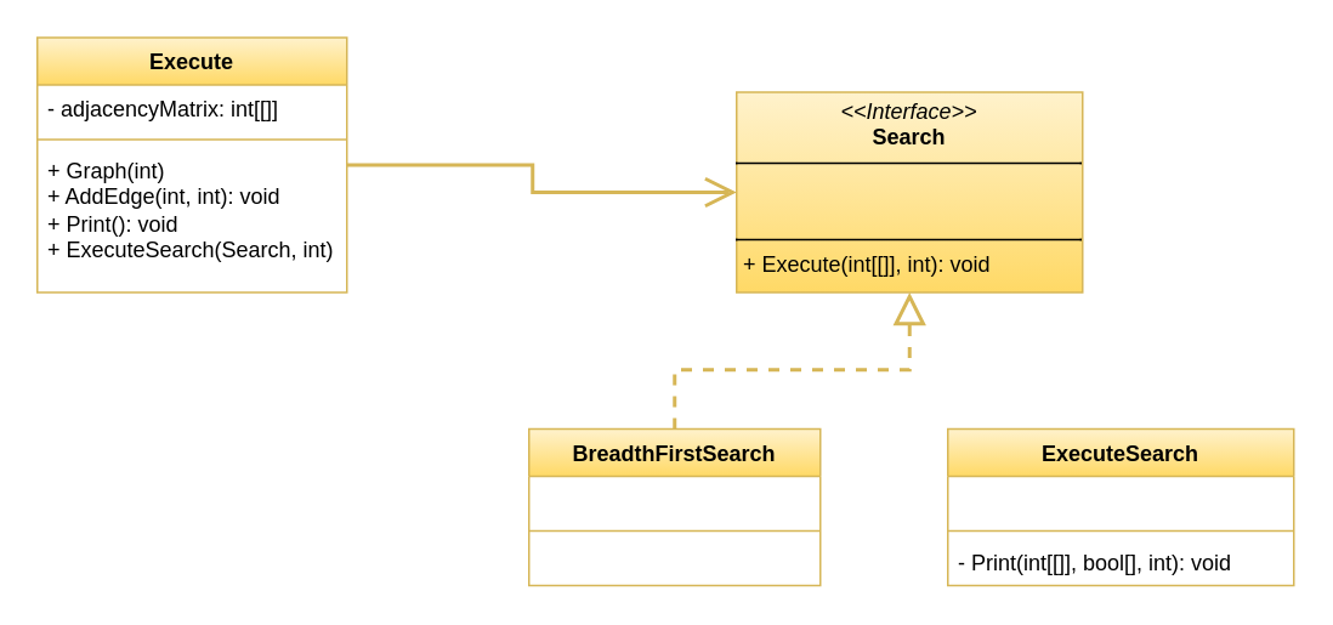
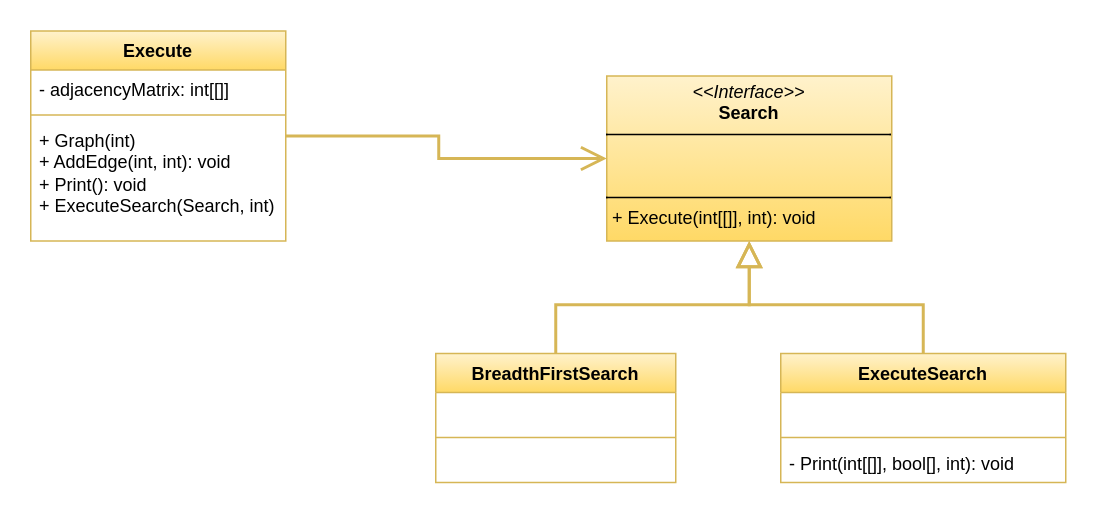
  <mxCell id="0" />
  <mxCell id="1" parent="0" />
  <mxCell id="2" value="&lt;p style=&quot;margin:0px;margin-top:4px;text-align:center;&quot;&gt;&lt;i&gt;&amp;lt;&amp;lt;Interface&amp;gt;&amp;gt;&lt;/i&gt;&lt;br&gt;&lt;b&gt;Search&lt;/b&gt;&lt;/p&gt;&lt;hr size=&quot;1&quot; style=&quot;border-style:solid;&quot;&gt;&lt;p style=&quot;margin:0px;margin-left:4px;&quot;&gt;&amp;nbsp;&lt;br&gt;&amp;nbsp;&lt;/p&gt;&lt;hr size=&quot;1&quot; style=&quot;border-style:solid;&quot;&gt;&lt;p style=&quot;margin:0px;margin-left:4px;&quot;&gt;+ Execute(int[[]], int): void&lt;/p&gt;" style="verticalAlign=top;align=left;overflow=fill;html=1;whiteSpace=wrap;fillColor=#fff2cc;gradientColor=#ffd966;strokeColor=#d6b656;" vertex="1" parent="1"><mxGeometry x="404" y="50" width="190" height="110" as="geometry" /></mxCell>
  <mxCell id="3" value="BreadthFirstSearch" style="swimlane;fontStyle=1;align=center;verticalAlign=top;childLayout=stackLayout;horizontal=1;startSize=26;horizontalStack=0;resizeParent=1;resizeParentMax=0;resizeLast=0;collapsible=1;marginBottom=0;whiteSpace=wrap;html=1;fillColor=#fff2cc;gradientColor=#ffd966;strokeColor=#d6b656;" vertex="1" parent="1"><mxGeometry x="290" y="235" width="160" height="86" as="geometry" /></mxCell>
  <mxCell id="4" value="&amp;nbsp;" style="text;strokeColor=none;fillColor=none;align=left;verticalAlign=top;spacingLeft=4;spacingRight=4;overflow=hidden;rotatable=0;points=[[0,0.5],[1,0.5]];portConstraint=eastwest;whiteSpace=wrap;html=1;" vertex="1" parent="3"><mxGeometry y="26" width="160" height="26" as="geometry" /></mxCell>
  <mxCell id="5" value="" style="line;strokeWidth=1;fillColor=none;align=left;verticalAlign=middle;spacingTop=-1;spacingLeft=3;spacingRight=3;rotatable=0;labelPosition=right;points=[];portConstraint=eastwest;strokeColor=inherit;" vertex="1" parent="3"><mxGeometry y="52" width="160" height="8" as="geometry" /></mxCell>
  <mxCell id="6" value="&amp;nbsp;" style="text;strokeColor=none;fillColor=none;align=left;verticalAlign=top;spacingLeft=4;spacingRight=4;overflow=hidden;rotatable=0;points=[[0,0.5],[1,0.5]];portConstraint=eastwest;whiteSpace=wrap;html=1;" vertex="1" parent="3"><mxGeometry y="60" width="160" height="26" as="geometry" /></mxCell>
+ <mxCell id="7" style="edgeStyle=orthogonalEdgeStyle;rounded=0;orthogonalLoop=1;jettySize=auto;html=1;fillColor=#fff2cc;gradientColor=#ffd966;strokeColor=#d6b656;strokeWidth=2;endArrow=block;endFill=0;endSize=13;" edge="1" parent="1" source="8" target="2"><mxGeometry relative="1" as="geometry" /></mxCell>
  <mxCell id="8" value="ExecuteSearch" style="swimlane;fontStyle=1;align=center;verticalAlign=top;childLayout=stackLayout;horizontal=1;startSize=26;horizontalStack=0;resizeParent=1;resizeParentMax=0;resizeLast=0;collapsible=1;marginBottom=0;whiteSpace=wrap;html=1;fillColor=#fff2cc;gradientColor=#ffd966;strokeColor=#d6b656;" vertex="1" parent="1"><mxGeometry x="520" y="235" width="190" height="86" as="geometry" /></mxCell>
  <mxCell id="9" value="&amp;nbsp;" style="text;strokeColor=none;fillColor=none;align=left;verticalAlign=top;spacingLeft=4;spacingRight=4;overflow=hidden;rotatable=0;points=[[0,0.5],[1,0.5]];portConstraint=eastwest;whiteSpace=wrap;html=1;" vertex="1" parent="8"><mxGeometry y="26" width="190" height="26" as="geometry" /></mxCell>
  <mxCell id="10" value="" style="line;strokeWidth=1;fillColor=none;align=left;verticalAlign=middle;spacingTop=-1;spacingLeft=3;spacingRight=3;rotatable=0;labelPosition=right;points=[];portConstraint=eastwest;strokeColor=inherit;" vertex="1" parent="8"><mxGeometry y="52" width="190" height="8" as="geometry" /></mxCell>
  <mxCell id="11" value="- Print(int[[]], bool[], int): void" style="text;strokeColor=none;fillColor=none;align=left;verticalAlign=top;spacingLeft=4;spacingRight=4;overflow=hidden;rotatable=0;points=[[0,0.5],[1,0.5]];portConstraint=eastwest;whiteSpace=wrap;html=1;" vertex="1" parent="8"><mxGeometry y="60" width="190" height="26" as="geometry" /></mxCell>
- <mxCell id="12" style="edgeStyle=orthogonalEdgeStyle;rounded=0;orthogonalLoop=1;jettySize=auto;html=1;fillColor=#fff2cc;gradientColor=#ffd966;strokeColor=#d6b656;strokeWidth=2;endArrow=block;endFill=0;endSize=13;dashed=1;" edge="1" parent="1" source="3" target="2"><mxGeometry relative="1" as="geometry"><mxPoint x="625" y="245" as="sourcePoint" /><mxPoint x="499" y="155" as="targetPoint" /></mxGeometry></mxCell>
+ <mxCell id="12" style="edgeStyle=orthogonalEdgeStyle;rounded=0;orthogonalLoop=1;jettySize=auto;html=1;fillColor=#fff2cc;gradientColor=#ffd966;strokeColor=#d6b656;strokeWidth=2;endArrow=block;endFill=0;endSize=13;" edge="1" parent="1" source="3" target="2"><mxGeometry relative="1" as="geometry"><mxPoint x="625" y="245" as="sourcePoint" /><mxPoint x="499" y="155" as="targetPoint" /></mxGeometry></mxCell>
  <mxCell id="13" value="Execute" style="swimlane;fontStyle=1;align=center;verticalAlign=top;childLayout=stackLayout;horizontal=1;startSize=26;horizontalStack=0;resizeParent=1;resizeParentMax=0;resizeLast=0;collapsible=1;marginBottom=0;whiteSpace=wrap;html=1;fillColor=#fff2cc;gradientColor=#ffd966;strokeColor=#d6b656;" vertex="1" parent="1"><mxGeometry x="20" y="20" width="170" height="140" as="geometry" /></mxCell>
  <mxCell id="14" value="- adjacencyMatrix: int[[]]" style="text;strokeColor=none;fillColor=none;align=left;verticalAlign=top;spacingLeft=4;spacingRight=4;overflow=hidden;rotatable=0;points=[[0,0.5],[1,0.5]];portConstraint=eastwest;whiteSpace=wrap;html=1;" vertex="1" parent="13"><mxGeometry y="26" width="170" height="26" as="geometry" /></mxCell>
  <mxCell id="15" value="" style="line;strokeWidth=1;fillColor=none;align=left;verticalAlign=middle;spacingTop=-1;spacingLeft=3;spacingRight=3;rotatable=0;labelPosition=right;points=[];portConstraint=eastwest;strokeColor=inherit;" vertex="1" parent="13"><mxGeometry y="52" width="170" height="8" as="geometry" /></mxCell>
  <mxCell id="16" value="+ Graph(int)&lt;div&gt;+ AddEdge(int, int): void&lt;/div&gt;&lt;div&gt;+ Print(): void&lt;/div&gt;&lt;div&gt;+ ExecuteSearch(Search, int)&lt;/div&gt;" style="text;strokeColor=none;fillColor=none;align=left;verticalAlign=top;spacingLeft=4;spacingRight=4;overflow=hidden;rotatable=0;points=[[0,0.5],[1,0.5]];portConstraint=eastwest;whiteSpace=wrap;html=1;" vertex="1" parent="13"><mxGeometry y="60" width="170" height="80" as="geometry" /></mxCell>
  <mxCell id="17" style="edgeStyle=orthogonalEdgeStyle;rounded=0;orthogonalLoop=1;jettySize=auto;html=1;fillColor=#fff2cc;gradientColor=#ffd966;strokeColor=#d6b656;strokeWidth=2;endArrow=open;endFill=0;endSize=13;startArrow=none;startFill=0;startSize=23;" edge="1" parent="1" source="13" target="2"><mxGeometry relative="1" as="geometry"><mxPoint x="380" y="245" as="sourcePoint" /><mxPoint x="499" y="155" as="targetPoint" /></mxGeometry></mxCell>
